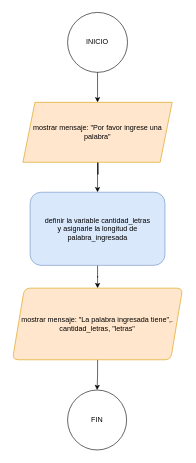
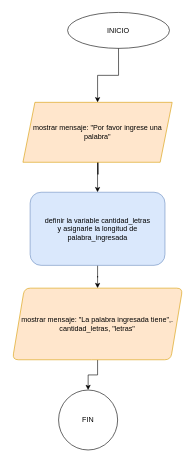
  <mxCell id="0" />
  <mxCell id="1" parent="0" />
  <mxCell id="2" value="" style="edgeStyle=orthogonalEdgeStyle;rounded=0;orthogonalLoop=1;jettySize=auto;html=1;" edge="1" parent="1" source="11"><mxGeometry relative="1" as="geometry"><mxPoint x="163" y="230" as="targetPoint" /></mxGeometry></mxCell>
- <mxCell id="3" value="INICIO" style="ellipse;whiteSpace=wrap;html=1;aspect=fixed;" vertex="1" parent="1"><mxGeometry x="112.25" y="20" width="100" height="100" as="geometry" /></mxCell>
+ <mxCell id="3" value="INICIO" style="ellipse;whiteSpace=wrap;html=1;aspect=fixed;" vertex="1" parent="1"><mxGeometry x="112.25" y="20" width="170" height="60" as="geometry" /></mxCell>
  <mxCell id="4" value="" style="edgeStyle=orthogonalEdgeStyle;rounded=0;orthogonalLoop=1;jettySize=auto;html=1;" edge="1" parent="1" source="11" target="6"><mxGeometry relative="1" as="geometry" /></mxCell>
  <mxCell id="5" value="" style="edgeStyle=orthogonalEdgeStyle;rounded=0;orthogonalLoop=1;jettySize=auto;html=1;" edge="1" parent="1" source="6" target="8"><mxGeometry relative="1" as="geometry" /></mxCell>
  <mxCell id="6" value="definir la variable cantidad_letras&lt;div&gt;y asignarle la longitud de palabra_ingresada&lt;/div&gt;" style="rounded=1;whiteSpace=wrap;html=1;fillColor=#dae8fc;strokeColor=#6c8ebf;" vertex="1" parent="1"><mxGeometry x="49.75" y="320" width="225" height="122" as="geometry" /></mxCell>
  <mxCell id="7" value="" style="edgeStyle=orthogonalEdgeStyle;rounded=0;orthogonalLoop=1;jettySize=auto;html=1;" edge="1" parent="1" source="8" target="9"><mxGeometry relative="1" as="geometry" /></mxCell>
  <mxCell id="8" value="mostrar mensaje: &quot;La palabra ingresada tiene&quot;,. cantidad_letras, &quot;letras&quot;" style="shape=parallelogram;perimeter=parallelogramPerimeter;whiteSpace=wrap;html=1;fixedSize=1;rounded=1;fillColor=#ffe6cc;strokeColor=#d79b00;" vertex="1" parent="1"><mxGeometry x="20.25" y="480" width="284" height="119.5" as="geometry" /></mxCell>
- <mxCell id="9" value="FIN" style="ellipse;whiteSpace=wrap;html=1;rounded=1;" vertex="1" parent="1"><mxGeometry x="112.25" y="650" width="98.5" height="100" as="geometry" /></mxCell>
+ <mxCell id="9" value="FIN" style="ellipse;whiteSpace=wrap;html=1;rounded=1;" vertex="1" parent="1"><mxGeometry x="97.25" y="650" width="98.5" height="100" as="geometry" /></mxCell>
  <mxCell id="10" value="" style="edgeStyle=orthogonalEdgeStyle;rounded=0;orthogonalLoop=1;jettySize=auto;html=1;" edge="1" parent="1" source="3" target="11"><mxGeometry relative="1" as="geometry"><mxPoint x="162" y="120" as="sourcePoint" /><mxPoint x="163" y="230" as="targetPoint" /></mxGeometry></mxCell>
  <mxCell id="11" value="mostrar mensaje: &quot;Por favor ingrese una palabra&quot;" style="shape=parallelogram;perimeter=parallelogramPerimeter;whiteSpace=wrap;html=1;fixedSize=1;fillColor=#ffe6cc;strokeColor=#d79b00;" vertex="1" parent="1"><mxGeometry x="37.75" y="170" width="249" height="100" as="geometry" /></mxCell>
